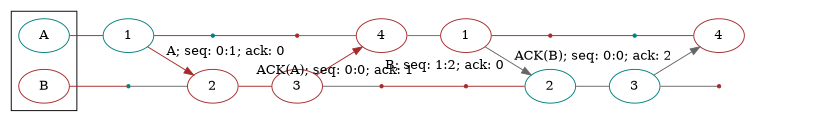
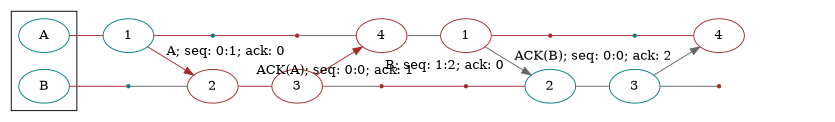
  digraph {
    rankdir=LR
    splines=line
    node [group=a color=brown]
    edge [arrowhead=none color=brown fillcolor=gray75 weight=2]
    n1 [label=A color=teal]
-   n2 [group=b label=B]
+   n2 [group=b label=B color=teal]
    n3 [label=1 color=teal]
    n4 [group=b label=1 shape=point color=teal]
    n5 [label=2 shape=point color=teal]
    n6 [group=b label=2]
    n7 [label=3 shape=point]
    n8 [label=4]
    n9 [label=1]
    n10 [label=2 shape=point]
    n11 [group=b label=2 color=teal]
    n12 [label=3 shape=point color=teal]
    n13 [label=4]
    n14 [group=b label=3]
    n15 [group=b label=4 shape=point]
    n16 [group=b label=1 shape=point]
    n17 [group=b label=3 color=teal]
    n18 [group=b label=4 shape=point]
    subgraph cluster_1 {
      n1
      n2
    }
    n1 -> n3
    n2 -> n4
    n3 -> n5
    n3 -> n6 [constraint=false xlabel="A; seq: 0:1; ack: 0" arrowhead="" fillcolor="" weight=""]
    n4 -> n6 [color=gray40]
    n5 -> n7
    n6 -> n14
    n7 -> n8 [color=gray40]
    n8 -> n9 [color=gray40]
    n9 -> n10
    n9 -> n11 [constraint=false xlabel="B; seq: 1:2; ack: 0" color=gray40 arrowhead="" fillcolor="" weight=""]
    n10 -> n12
    n11 -> n17 [color=gray40]
    n12 -> n13
    n14 -> n8 [constraint=false xlabel="ACK(A); seq: 0:0; ack: 1" arrowhead="" fillcolor="" weight=""]
    n14 -> n15 [color=gray40]
    n15 -> n16
    n16 -> n11
    n17 -> n13 [constraint=false xlabel="ACK(B); seq: 0:0; ack: 2" color=gray40 arrowhead="" fillcolor="" weight=""]
    n17 -> n18 [color=gray40]
  }
